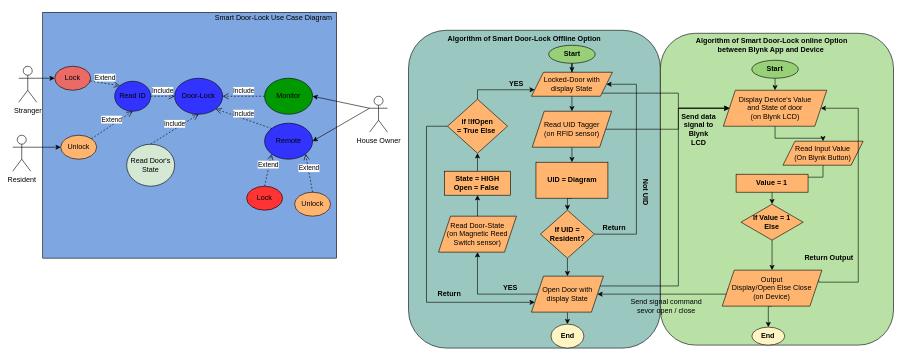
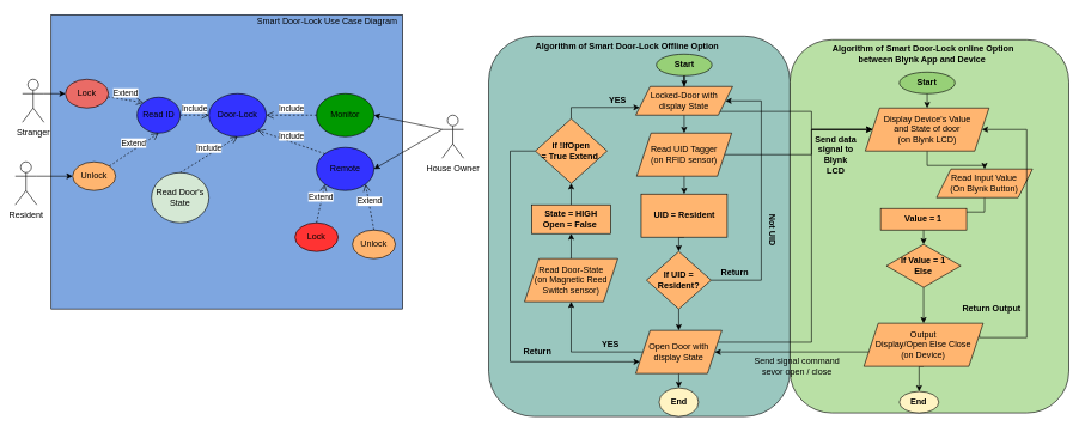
  <mxCell id="0" />
  <mxCell id="1" parent="0" />
  <mxCell id="2" value="" style="rounded=0;whiteSpace=wrap;html=1;fillColor=#7EA6E0;" parent="1" vertex="1"><mxGeometry x="70" y="20" width="490" height="410" as="geometry" /></mxCell>
  <mxCell id="3" value="Stranger" style="shape=umlActor;verticalLabelPosition=bottom;verticalAlign=top;html=1;outlineConnect=0;" parent="1" vertex="1"><mxGeometry x="30" y="110" width="30" height="60" as="geometry" /></mxCell>
  <mxCell id="4" value="Resident" style="shape=umlActor;verticalLabelPosition=bottom;verticalAlign=top;html=1;outlineConnect=0;" parent="1" vertex="1"><mxGeometry x="20" y="225" width="30" height="60" as="geometry" /></mxCell>
  <mxCell id="5" value="House Owner" style="shape=umlActor;verticalLabelPosition=bottom;verticalAlign=top;html=1;outlineConnect=0;" parent="1" vertex="1"><mxGeometry x="615" y="160" width="30" height="60" as="geometry" /></mxCell>
  <mxCell id="6" value="" style="rounded=1;whiteSpace=wrap;html=1;fillColor=#9AC7BF;" parent="1" vertex="1"><mxGeometry x="680" y="50" width="420" height="530" as="geometry" /></mxCell>
  <mxCell id="7" value="" style="rounded=1;whiteSpace=wrap;html=1;fillColor=#B9E0A5;" parent="1" vertex="1"><mxGeometry x="1100" y="55" width="388.75" height="520" as="geometry" /></mxCell>
  <mxCell id="8" value="Door-Lock" style="ellipse;whiteSpace=wrap;html=1;fillColor=#3333ff;" parent="1" vertex="1"><mxGeometry x="290" y="130" width="80" height="60" as="geometry" /></mxCell>
  <mxCell id="9" value="Remote" style="ellipse;whiteSpace=wrap;html=1;fillColor=#3333ff;" parent="1" vertex="1"><mxGeometry x="440" y="205" width="80" height="60" as="geometry" /></mxCell>
  <mxCell id="10" value="Monitor" style="ellipse;whiteSpace=wrap;html=1;fillColor=#009900;" parent="1" vertex="1"><mxGeometry x="440" y="130" width="80" height="60" as="geometry" /></mxCell>
  <mxCell id="11" value="Read ID" style="ellipse;whiteSpace=wrap;html=1;fillColor=#3333FF;" parent="1" vertex="1"><mxGeometry x="190" y="135" width="60" height="50" as="geometry" /></mxCell>
  <mxCell id="12" value="Unlock" style="ellipse;whiteSpace=wrap;html=1;fillColor=#FFB570;" parent="1" vertex="1"><mxGeometry x="100" y="225" width="60" height="40" as="geometry" /></mxCell>
  <mxCell id="13" value="Lock" style="ellipse;whiteSpace=wrap;html=1;fillColor=#EA6B66;" parent="1" vertex="1"><mxGeometry x="90" y="110" width="60" height="40" as="geometry" /></mxCell>
  <mxCell id="14" value="Unlock" style="ellipse;whiteSpace=wrap;html=1;fillColor=#FFB570;" parent="1" vertex="1"><mxGeometry x="490" y="320" width="60" height="40" as="geometry" /></mxCell>
  <mxCell id="15" value="Lock" style="ellipse;whiteSpace=wrap;html=1;fillColor=#FF3333;" parent="1" vertex="1"><mxGeometry x="410" y="310" width="60" height="40" as="geometry" /></mxCell>
  <mxCell id="16" value="Read Door's State" style="ellipse;whiteSpace=wrap;html=1;fillColor=#D5E8D4;" parent="1" vertex="1"><mxGeometry x="210" y="240" width="80" height="70" as="geometry" /></mxCell>
  <mxCell id="17" value="Smart Door-Lock Use Case Diagram" style="text;html=1;strokeColor=none;fillColor=none;align=center;verticalAlign=middle;whiteSpace=wrap;rounded=0;" parent="1" vertex="1"><mxGeometry x="350" y="20" width="210" height="20" as="geometry" /></mxCell>
  <mxCell id="18" value="Extend" style="html=1;verticalAlign=bottom;endArrow=open;dashed=1;endSize=8;fillColor=#CCFFE6;entryX=0;entryY=1;entryDx=0;entryDy=0;exitX=0.5;exitY=0;exitDx=0;exitDy=0;" parent="1" source="15" target="9" edge="1"><mxGeometry relative="1" as="geometry"><mxPoint x="680" y="320" as="sourcePoint" /><mxPoint x="600" y="320" as="targetPoint" /><Array as="points" /><mxPoint as="offset" /></mxGeometry></mxCell>
  <mxCell id="19" value="Extend" style="html=1;verticalAlign=bottom;endArrow=open;dashed=1;endSize=8;fillColor=#CCFFE6;entryX=1;entryY=1;entryDx=0;entryDy=0;exitX=0.5;exitY=0;exitDx=0;exitDy=0;" parent="1" source="14" target="9" edge="1"><mxGeometry relative="1" as="geometry"><mxPoint x="680" y="320" as="sourcePoint" /><mxPoint x="600" y="320" as="targetPoint" /><Array as="points" /><mxPoint as="offset" /></mxGeometry></mxCell>
  <mxCell id="20" value="Include" style="html=1;verticalAlign=bottom;endArrow=open;dashed=1;endSize=8;fillColor=#CCFFE6;entryX=1;entryY=1;entryDx=0;entryDy=0;exitX=0;exitY=0;exitDx=0;exitDy=0;" parent="1" source="9" target="8" edge="1"><mxGeometry relative="1" as="geometry"><mxPoint x="690" y="280" as="sourcePoint" /><mxPoint x="610" y="280" as="targetPoint" /></mxGeometry></mxCell>
  <mxCell id="21" value="Include" style="html=1;verticalAlign=bottom;endArrow=open;dashed=1;endSize=8;fillColor=#CCFFE6;entryX=1;entryY=0.5;entryDx=0;entryDy=0;exitX=0;exitY=0.5;exitDx=0;exitDy=0;" parent="1" source="10" target="8" edge="1"><mxGeometry relative="1" as="geometry"><mxPoint x="700" y="290" as="sourcePoint" /><mxPoint x="620" y="290" as="targetPoint" /></mxGeometry></mxCell>
  <mxCell id="22" value="Include" style="html=1;verticalAlign=bottom;endArrow=open;dashed=1;endSize=8;fillColor=#CCFFE6;entryX=0.5;entryY=1;entryDx=0;entryDy=0;exitX=0.5;exitY=0;exitDx=0;exitDy=0;" parent="1" source="16" target="8" edge="1"><mxGeometry relative="1" as="geometry"><mxPoint x="690" y="280" as="sourcePoint" /><mxPoint x="610" y="280" as="targetPoint" /></mxGeometry></mxCell>
  <mxCell id="23" value="Extend" style="html=1;verticalAlign=bottom;endArrow=open;dashed=1;endSize=8;fillColor=#CCFFE6;entryX=0.5;entryY=1;entryDx=0;entryDy=0;exitX=1;exitY=0;exitDx=0;exitDy=0;" parent="1" source="12" target="11" edge="1"><mxGeometry relative="1" as="geometry"><mxPoint x="680" y="320" as="sourcePoint" /><mxPoint x="600" y="320" as="targetPoint" /><Array as="points" /><mxPoint as="offset" /></mxGeometry></mxCell>
  <mxCell id="24" value="Extend" style="html=1;verticalAlign=bottom;endArrow=open;dashed=1;endSize=8;fillColor=#CCFFE6;entryX=0;entryY=0;entryDx=0;entryDy=0;" parent="1" source="13" target="11" edge="1"><mxGeometry relative="1" as="geometry"><mxPoint x="690" y="330" as="sourcePoint" /><mxPoint x="610" y="330" as="targetPoint" /><Array as="points" /><mxPoint as="offset" /></mxGeometry></mxCell>
  <mxCell id="25" value="Include" style="html=1;verticalAlign=bottom;endArrow=open;dashed=1;endSize=8;fillColor=#CCFFE6;entryX=0;entryY=0.5;entryDx=0;entryDy=0;exitX=1;exitY=0.5;exitDx=0;exitDy=0;" parent="1" source="11" target="8" edge="1"><mxGeometry relative="1" as="geometry"><mxPoint x="690" y="280" as="sourcePoint" /><mxPoint x="610" y="280" as="targetPoint" /></mxGeometry></mxCell>
  <mxCell id="26" value="" style="endArrow=classic;html=1;fillColor=#CCFFE6;exitX=0;exitY=0.333;exitDx=0;exitDy=0;exitPerimeter=0;entryX=1;entryY=0.5;entryDx=0;entryDy=0;" parent="1" source="5" target="10" edge="1"><mxGeometry width="50" height="50" relative="1" as="geometry"><mxPoint x="605" y="140" as="sourcePoint" /><mxPoint x="655" y="90" as="targetPoint" /></mxGeometry></mxCell>
  <mxCell id="27" value="" style="endArrow=classic;html=1;fillColor=#CCFFE6;entryX=0;entryY=0.5;entryDx=0;entryDy=0;exitX=1;exitY=0.333;exitDx=0;exitDy=0;exitPerimeter=0;" parent="1" source="4" target="12" edge="1"><mxGeometry width="50" height="50" relative="1" as="geometry"><mxPoint x="605" y="140" as="sourcePoint" /><mxPoint x="655" y="90" as="targetPoint" /></mxGeometry></mxCell>
  <mxCell id="28" value="" style="endArrow=classic;html=1;fillColor=#CCFFE6;entryX=0;entryY=0.5;entryDx=0;entryDy=0;exitX=1;exitY=0.333;exitDx=0;exitDy=0;exitPerimeter=0;" parent="1" source="3" target="13" edge="1"><mxGeometry width="50" height="50" relative="1" as="geometry"><mxPoint x="615" y="150" as="sourcePoint" /><mxPoint x="665" y="100" as="targetPoint" /></mxGeometry></mxCell>
  <mxCell id="29" value="" style="endArrow=classic;html=1;fillColor=#CCFFE6;entryX=1;entryY=0.5;entryDx=0;entryDy=0;exitX=0;exitY=0.333;exitDx=0;exitDy=0;exitPerimeter=0;" parent="1" source="5" target="9" edge="1"><mxGeometry width="50" height="50" relative="1" as="geometry"><mxPoint x="625" y="160" as="sourcePoint" /><mxPoint x="675" y="110" as="targetPoint" /></mxGeometry></mxCell>
  <mxCell id="30" value="&lt;b&gt;Algorithm of Smart Door-Lock Offline Option&amp;nbsp;&lt;/b&gt;" style="text;html=1;strokeColor=none;fillColor=none;align=center;verticalAlign=middle;whiteSpace=wrap;rounded=0;" parent="1" vertex="1"><mxGeometry x="730" y="50" width="290" height="30" as="geometry" /></mxCell>
  <mxCell id="31" style="edgeStyle=orthogonalEdgeStyle;rounded=0;orthogonalLoop=1;jettySize=auto;html=1;exitX=0.5;exitY=1;exitDx=0;exitDy=0;" parent="1" source="32" target="55" edge="1"><mxGeometry relative="1" as="geometry" /></mxCell>
  <mxCell id="32" value="&lt;b&gt;Start&lt;/b&gt;" style="ellipse;whiteSpace=wrap;html=1;fillColor=#97D077;" parent="1" vertex="1"><mxGeometry x="913.75" y="75" width="77.5" height="30" as="geometry" /></mxCell>
  <mxCell id="33" value="&lt;b&gt;End&lt;/b&gt;" style="ellipse;whiteSpace=wrap;html=1;fillColor=#FFF4C3;" parent="1" vertex="1"><mxGeometry x="917.5" y="540" width="55" height="40" as="geometry" /></mxCell>
  <mxCell id="34" style="edgeStyle=orthogonalEdgeStyle;rounded=0;orthogonalLoop=1;jettySize=auto;html=1;exitX=0.5;exitY=1;exitDx=0;exitDy=0;entryX=0.5;entryY=0;entryDx=0;entryDy=0;" parent="1" source="36" target="38" edge="1"><mxGeometry relative="1" as="geometry" /></mxCell>
  <mxCell id="35" style="edgeStyle=orthogonalEdgeStyle;rounded=0;orthogonalLoop=1;jettySize=auto;html=1;exitX=1;exitY=0.5;exitDx=0;exitDy=0;entryX=0;entryY=0.5;entryDx=0;entryDy=0;" edge="1" parent="1" source="36" target="66"><mxGeometry relative="1" as="geometry"><Array as="points"><mxPoint x="1130" y="215" /><mxPoint x="1130" y="180" /></Array></mxGeometry></mxCell>
  <mxCell id="36" value="Read UID Tagger&lt;br&gt;(on RFID sensor)" style="shape=parallelogram;perimeter=parallelogramPerimeter;whiteSpace=wrap;html=1;fixedSize=1;fillColor=#FFB570;" parent="1" vertex="1"><mxGeometry x="886.25" y="185" width="132.5" height="60" as="geometry" /></mxCell>
  <mxCell id="37" style="edgeStyle=orthogonalEdgeStyle;rounded=0;orthogonalLoop=1;jettySize=auto;html=1;exitX=0.5;exitY=1;exitDx=0;exitDy=0;entryX=0.5;entryY=0;entryDx=0;entryDy=0;" parent="1" source="38" target="41" edge="1"><mxGeometry relative="1" as="geometry" /></mxCell>
- <mxCell id="38" value="&lt;b&gt;UID = Diagram&lt;/b&gt;" style="rounded=0;whiteSpace=wrap;html=1;fillColor=#FFB570;" parent="1" vertex="1"><mxGeometry x="892.5" y="270" width="120" height="60" as="geometry" /></mxCell>
+ <mxCell id="38" value="&lt;b&gt;UID = Resident&lt;/b&gt;" style="rounded=0;whiteSpace=wrap;html=1;fillColor=#FFB570;" parent="1" vertex="1"><mxGeometry x="892.5" y="270" width="120" height="60" as="geometry" /></mxCell>
  <mxCell id="39" style="edgeStyle=orthogonalEdgeStyle;rounded=0;orthogonalLoop=1;jettySize=auto;html=1;exitX=0.5;exitY=1;exitDx=0;exitDy=0;entryX=0.5;entryY=0;entryDx=0;entryDy=0;" parent="1" source="41" target="45" edge="1"><mxGeometry relative="1" as="geometry" /></mxCell>
  <mxCell id="40" style="edgeStyle=orthogonalEdgeStyle;rounded=0;orthogonalLoop=1;jettySize=auto;html=1;exitX=1;exitY=0.5;exitDx=0;exitDy=0;entryX=1;entryY=0.5;entryDx=0;entryDy=0;" parent="1" source="41" target="55" edge="1"><mxGeometry relative="1" as="geometry"><Array as="points"><mxPoint x="1060" y="390" /><mxPoint x="1060" y="140" /></Array></mxGeometry></mxCell>
  <mxCell id="41" value="&lt;b&gt;If UID = Resident?&lt;/b&gt;" style="rhombus;whiteSpace=wrap;html=1;fillColor=#FFB570;" parent="1" vertex="1"><mxGeometry x="900" y="350" width="90" height="80" as="geometry" /></mxCell>
  <mxCell id="42" style="edgeStyle=orthogonalEdgeStyle;rounded=0;orthogonalLoop=1;jettySize=auto;html=1;exitX=0.5;exitY=1;exitDx=0;exitDy=0;entryX=0.5;entryY=0;entryDx=0;entryDy=0;" parent="1" source="45" target="33" edge="1"><mxGeometry relative="1" as="geometry" /></mxCell>
  <mxCell id="43" style="edgeStyle=orthogonalEdgeStyle;rounded=0;orthogonalLoop=1;jettySize=auto;html=1;exitX=0;exitY=0.5;exitDx=0;exitDy=0;entryX=0.5;entryY=1;entryDx=0;entryDy=0;" parent="1" source="45" target="47" edge="1"><mxGeometry relative="1" as="geometry" /></mxCell>
  <mxCell id="44" style="edgeStyle=orthogonalEdgeStyle;rounded=0;orthogonalLoop=1;jettySize=auto;html=1;exitX=1;exitY=0.25;exitDx=0;exitDy=0;entryX=0;entryY=0.5;entryDx=0;entryDy=0;" edge="1" parent="1" source="45" target="66"><mxGeometry relative="1" as="geometry"><Array as="points"><mxPoint x="1130" y="476" /><mxPoint x="1130" y="180" /></Array></mxGeometry></mxCell>
  <mxCell id="45" value="Open Door with display State" style="shape=parallelogram;perimeter=parallelogramPerimeter;whiteSpace=wrap;html=1;fixedSize=1;fillColor=#FFB570;" parent="1" vertex="1"><mxGeometry x="885" y="460" width="120" height="60" as="geometry" /></mxCell>
  <mxCell id="46" style="edgeStyle=orthogonalEdgeStyle;rounded=0;orthogonalLoop=1;jettySize=auto;html=1;exitX=0.5;exitY=0;exitDx=0;exitDy=0;entryX=0.5;entryY=1;entryDx=0;entryDy=0;" parent="1" source="47" target="49" edge="1"><mxGeometry relative="1" as="geometry" /></mxCell>
  <mxCell id="47" value="Read Door-State&lt;br&gt;(on Magnetic Reed Switch sensor)" style="shape=parallelogram;perimeter=parallelogramPerimeter;whiteSpace=wrap;html=1;fixedSize=1;fillColor=#FFB570;" parent="1" vertex="1"><mxGeometry x="730" y="360" width="130" height="60" as="geometry" /></mxCell>
  <mxCell id="48" style="edgeStyle=orthogonalEdgeStyle;rounded=0;orthogonalLoop=1;jettySize=auto;html=1;exitX=0.5;exitY=0;exitDx=0;exitDy=0;entryX=0.5;entryY=1;entryDx=0;entryDy=0;" parent="1" source="49" target="52" edge="1"><mxGeometry relative="1" as="geometry" /></mxCell>
  <mxCell id="49" value="&lt;b&gt;State = HIGH&lt;br&gt;Open = False&amp;nbsp;&lt;/b&gt;" style="rounded=0;whiteSpace=wrap;html=1;fillColor=#FFB570;" parent="1" vertex="1"><mxGeometry x="740" y="285" width="110" height="40" as="geometry" /></mxCell>
  <mxCell id="50" style="edgeStyle=orthogonalEdgeStyle;rounded=0;orthogonalLoop=1;jettySize=auto;html=1;exitX=0;exitY=0.5;exitDx=0;exitDy=0;entryX=0;entryY=0.75;entryDx=0;entryDy=0;" parent="1" source="52" target="45" edge="1"><mxGeometry relative="1" as="geometry"><Array as="points"><mxPoint x="710" y="210" /><mxPoint x="710" y="504" /></Array></mxGeometry></mxCell>
  <mxCell id="51" style="edgeStyle=orthogonalEdgeStyle;rounded=0;orthogonalLoop=1;jettySize=auto;html=1;exitX=0.5;exitY=0;exitDx=0;exitDy=0;entryX=0;entryY=0.75;entryDx=0;entryDy=0;" parent="1" source="52" target="55" edge="1"><mxGeometry relative="1" as="geometry"><Array as="points"><mxPoint x="795" y="149" /></Array></mxGeometry></mxCell>
- <mxCell id="52" value="&lt;b&gt;if !IfOpen &lt;br&gt;= True Else&amp;nbsp;&lt;/b&gt;" style="rhombus;whiteSpace=wrap;html=1;fillColor=#FFB570;" parent="1" vertex="1"><mxGeometry x="745" y="165" width="100" height="90" as="geometry" /></mxCell>
+ <mxCell id="52" value="&lt;b&gt;if !IfOpen &lt;br&gt;= True Extend&amp;nbsp;&lt;/b&gt;" style="rhombus;whiteSpace=wrap;html=1;fillColor=#FFB570;" parent="1" vertex="1"><mxGeometry x="745" y="165" width="100" height="90" as="geometry" /></mxCell>
  <mxCell id="53" style="edgeStyle=orthogonalEdgeStyle;rounded=0;orthogonalLoop=1;jettySize=auto;html=1;exitX=0.5;exitY=1;exitDx=0;exitDy=0;entryX=0.5;entryY=0;entryDx=0;entryDy=0;" parent="1" source="55" target="36" edge="1"><mxGeometry relative="1" as="geometry" /></mxCell>
  <mxCell id="54" style="edgeStyle=orthogonalEdgeStyle;rounded=0;orthogonalLoop=1;jettySize=auto;html=1;exitX=1;exitY=1;exitDx=0;exitDy=0;entryX=0;entryY=0.5;entryDx=0;entryDy=0;fillColor=#A680B8;" edge="1" parent="1" source="55" target="66"><mxGeometry relative="1" as="geometry"><Array as="points"><mxPoint x="1130" y="155" /><mxPoint x="1130" y="180" /></Array></mxGeometry></mxCell>
  <mxCell id="55" value="&lt;span&gt;Locked-Door with display State&lt;/span&gt;" style="shape=parallelogram;perimeter=parallelogramPerimeter;whiteSpace=wrap;html=1;fixedSize=1;fillColor=#FFB570;" parent="1" vertex="1"><mxGeometry x="885" y="120" width="135" height="40" as="geometry" /></mxCell>
  <mxCell id="56" value="&lt;b&gt;Not UID&lt;/b&gt;" style="text;html=1;strokeColor=none;fillColor=none;align=center;verticalAlign=middle;whiteSpace=wrap;rounded=0;rotation=90;" parent="1" vertex="1"><mxGeometry x="1050" y="310" width="50" height="20" as="geometry" /></mxCell>
  <mxCell id="57" value="&lt;b&gt;Return&amp;nbsp;&lt;/b&gt;" style="text;html=1;strokeColor=none;fillColor=none;align=center;verticalAlign=middle;whiteSpace=wrap;rounded=0;" parent="1" vertex="1"><mxGeometry x="730" y="480" width="40" height="20" as="geometry" /></mxCell>
  <mxCell id="58" value="&lt;b&gt;Return&amp;nbsp;&lt;/b&gt;" style="text;html=1;strokeColor=none;fillColor=none;align=center;verticalAlign=middle;whiteSpace=wrap;rounded=0;" parent="1" vertex="1"><mxGeometry x="1005" y="370" width="40" height="20" as="geometry" /></mxCell>
  <mxCell id="59" value="&lt;b&gt;YES&lt;/b&gt;" style="text;html=1;strokeColor=none;fillColor=none;align=center;verticalAlign=middle;whiteSpace=wrap;rounded=0;" parent="1" vertex="1"><mxGeometry x="840" y="130" width="40" height="20" as="geometry" /></mxCell>
  <mxCell id="60" value="&lt;b&gt;YES&lt;/b&gt;" style="text;html=1;strokeColor=none;fillColor=none;align=center;verticalAlign=middle;whiteSpace=wrap;rounded=0;" parent="1" vertex="1"><mxGeometry x="830" y="470" width="40" height="20" as="geometry" /></mxCell>
  <mxCell id="61" value="&lt;b&gt;Algorithm of Smart Door-Lock online Option between Blynk App and Device&amp;nbsp;&lt;/b&gt;" style="text;html=1;strokeColor=none;fillColor=none;align=center;verticalAlign=middle;whiteSpace=wrap;rounded=0;" parent="1" vertex="1"><mxGeometry x="1142.48" y="60" width="287.5" height="30" as="geometry" /></mxCell>
  <mxCell id="62" style="edgeStyle=orthogonalEdgeStyle;rounded=0;orthogonalLoop=1;jettySize=auto;html=1;exitX=0.5;exitY=1;exitDx=0;exitDy=0;entryX=0.5;entryY=0;entryDx=0;entryDy=0;" parent="1" source="63" target="66" edge="1"><mxGeometry relative="1" as="geometry" /></mxCell>
  <mxCell id="63" value="&lt;b&gt;Start&lt;/b&gt;" style="ellipse;whiteSpace=wrap;html=1;fillColor=#97D077;" parent="1" vertex="1"><mxGeometry x="1252.49" y="100" width="77.5" height="30" as="geometry" /></mxCell>
  <mxCell id="64" value="&lt;b&gt;End&lt;/b&gt;" style="ellipse;whiteSpace=wrap;html=1;fillColor=#FFF4C3;" parent="1" vertex="1"><mxGeometry x="1252.49" y="545" width="55" height="30" as="geometry" /></mxCell>
  <mxCell id="65" style="edgeStyle=orthogonalEdgeStyle;rounded=0;orthogonalLoop=1;jettySize=auto;html=1;exitX=0.5;exitY=1;exitDx=0;exitDy=0;entryX=0.5;entryY=0;entryDx=0;entryDy=0;" parent="1" source="66" target="68" edge="1"><mxGeometry relative="1" as="geometry" /></mxCell>
  <mxCell id="66" value="Display Device's Value &lt;br&gt;and State of door&lt;br&gt;(on Blynk LCD)" style="shape=parallelogram;perimeter=parallelogramPerimeter;whiteSpace=wrap;html=1;fixedSize=1;fillColor=#FFB570;" parent="1" vertex="1"><mxGeometry x="1204.99" y="150" width="172.5" height="60" as="geometry" /></mxCell>
  <mxCell id="67" style="edgeStyle=orthogonalEdgeStyle;rounded=0;orthogonalLoop=1;jettySize=auto;html=1;exitX=0.5;exitY=1;exitDx=0;exitDy=0;entryX=0.5;entryY=0;entryDx=0;entryDy=0;" parent="1" source="68" target="70" edge="1"><mxGeometry relative="1" as="geometry" /></mxCell>
  <mxCell id="68" value="Read Input Value&lt;br&gt;(On Blynk Button)" style="shape=parallelogram;perimeter=parallelogramPerimeter;whiteSpace=wrap;html=1;fixedSize=1;fillColor=#FFB570;" parent="1" vertex="1"><mxGeometry x="1304.37" y="235" width="133.75" height="40" as="geometry" /></mxCell>
  <mxCell id="69" style="edgeStyle=orthogonalEdgeStyle;rounded=0;orthogonalLoop=1;jettySize=auto;html=1;exitX=0.5;exitY=1;exitDx=0;exitDy=0;entryX=0.5;entryY=0;entryDx=0;entryDy=0;" parent="1" source="70" target="72" edge="1"><mxGeometry relative="1" as="geometry" /></mxCell>
  <mxCell id="70" value="&lt;b&gt;Value = 1&lt;/b&gt;" style="rounded=0;whiteSpace=wrap;html=1;fillColor=#FFB570;" parent="1" vertex="1"><mxGeometry x="1226.24" y="290" width="120" height="30" as="geometry" /></mxCell>
  <mxCell id="71" style="edgeStyle=orthogonalEdgeStyle;rounded=0;orthogonalLoop=1;jettySize=auto;html=1;exitX=0.5;exitY=1;exitDx=0;exitDy=0;entryX=0.5;entryY=0;entryDx=0;entryDy=0;" parent="1" source="72" target="76" edge="1"><mxGeometry relative="1" as="geometry" /></mxCell>
  <mxCell id="72" value="&lt;b&gt;If Value = 1 &lt;br&gt;Else&lt;/b&gt;" style="rhombus;whiteSpace=wrap;html=1;fillColor=#FFB570;" parent="1" vertex="1"><mxGeometry x="1234.36" y="340" width="103.75" height="60" as="geometry" /></mxCell>
  <mxCell id="73" style="edgeStyle=orthogonalEdgeStyle;rounded=0;orthogonalLoop=1;jettySize=auto;html=1;exitX=0.5;exitY=1;exitDx=0;exitDy=0;entryX=0.5;entryY=0;entryDx=0;entryDy=0;" parent="1" source="76" target="64" edge="1"><mxGeometry relative="1" as="geometry" /></mxCell>
  <mxCell id="74" style="edgeStyle=orthogonalEdgeStyle;rounded=0;orthogonalLoop=1;jettySize=auto;html=1;exitX=1;exitY=0.25;exitDx=0;exitDy=0;entryX=1;entryY=0.5;entryDx=0;entryDy=0;" parent="1" source="76" target="66" edge="1"><mxGeometry relative="1" as="geometry"><Array as="points"><mxPoint x="1364" y="470" /><mxPoint x="1430" y="470" /><mxPoint x="1430" y="180" /></Array></mxGeometry></mxCell>
  <mxCell id="75" style="edgeStyle=orthogonalEdgeStyle;rounded=0;orthogonalLoop=1;jettySize=auto;html=1;exitX=0;exitY=0.5;exitDx=0;exitDy=0;entryX=1;entryY=0.5;entryDx=0;entryDy=0;" edge="1" parent="1" source="76" target="45"><mxGeometry relative="1" as="geometry"><Array as="points"><mxPoint x="1213" y="490" /></Array></mxGeometry></mxCell>
  <mxCell id="76" value="Output &lt;br&gt;Display/Open Else Close&lt;br&gt;(on Device)" style="shape=parallelogram;perimeter=parallelogramPerimeter;whiteSpace=wrap;html=1;fixedSize=1;fillColor=#FFB570;" parent="1" vertex="1"><mxGeometry x="1203.12" y="450" width="166.23" height="60" as="geometry" /></mxCell>
  <mxCell id="77" value="&lt;b&gt;Return Output&amp;nbsp;&lt;/b&gt;" style="text;html=1;strokeColor=none;fillColor=none;align=center;verticalAlign=middle;whiteSpace=wrap;rounded=0;rotation=0;" parent="1" vertex="1"><mxGeometry x="1338.11" y="420" width="90" height="20" as="geometry" /></mxCell>
  <mxCell id="78" value="&lt;b&gt;Send data &lt;br&gt;signal to &lt;br&gt;Blynk&lt;br&gt;LCD&lt;br&gt;&lt;/b&gt;" style="text;html=1;strokeColor=none;fillColor=none;align=center;verticalAlign=middle;whiteSpace=wrap;rounded=0;rotation=0;" vertex="1" parent="1"><mxGeometry x="1109.37" y="205" width="110" height="20" as="geometry" /></mxCell>
  <mxCell id="79" value="Send signal command sevor open / close" style="text;html=1;strokeColor=none;fillColor=none;align=center;verticalAlign=middle;whiteSpace=wrap;rounded=0;" vertex="1" parent="1"><mxGeometry y="500" width="140" height="20" as="geometry" x="1040" /></mxCell>
